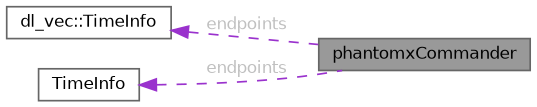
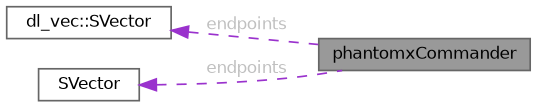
  digraph {
    rankdir=LR
    node [color=gray40 fillcolor=white fontname=Helvetica fontsize=10 shape=box style=filled]
    edge [color=darkorchid3 dir=back fontcolor=grey fontname=Helvetica fontsize=10 labelfontname=Helvetica labelfontsize=10 style=dashed]
    n1 [fillcolor=grey60 fontcolor=black height=0.2 label=phantomxCommander width=0.4]
-   n2 [height=0.2 label="dl_vec::TimeInfo" width=0.4]
-   n3 [height=0.2 label=TimeInfo width=0.4]
+   n2 [height=0.2 label="dl_vec::SVector" width=0.4]
+   n3 [height=0.2 label=SVector width=0.4]
    n2 -> n1 [label=" endpoints"]
    n3 -> n1 [label=" endpoints"]
  }
